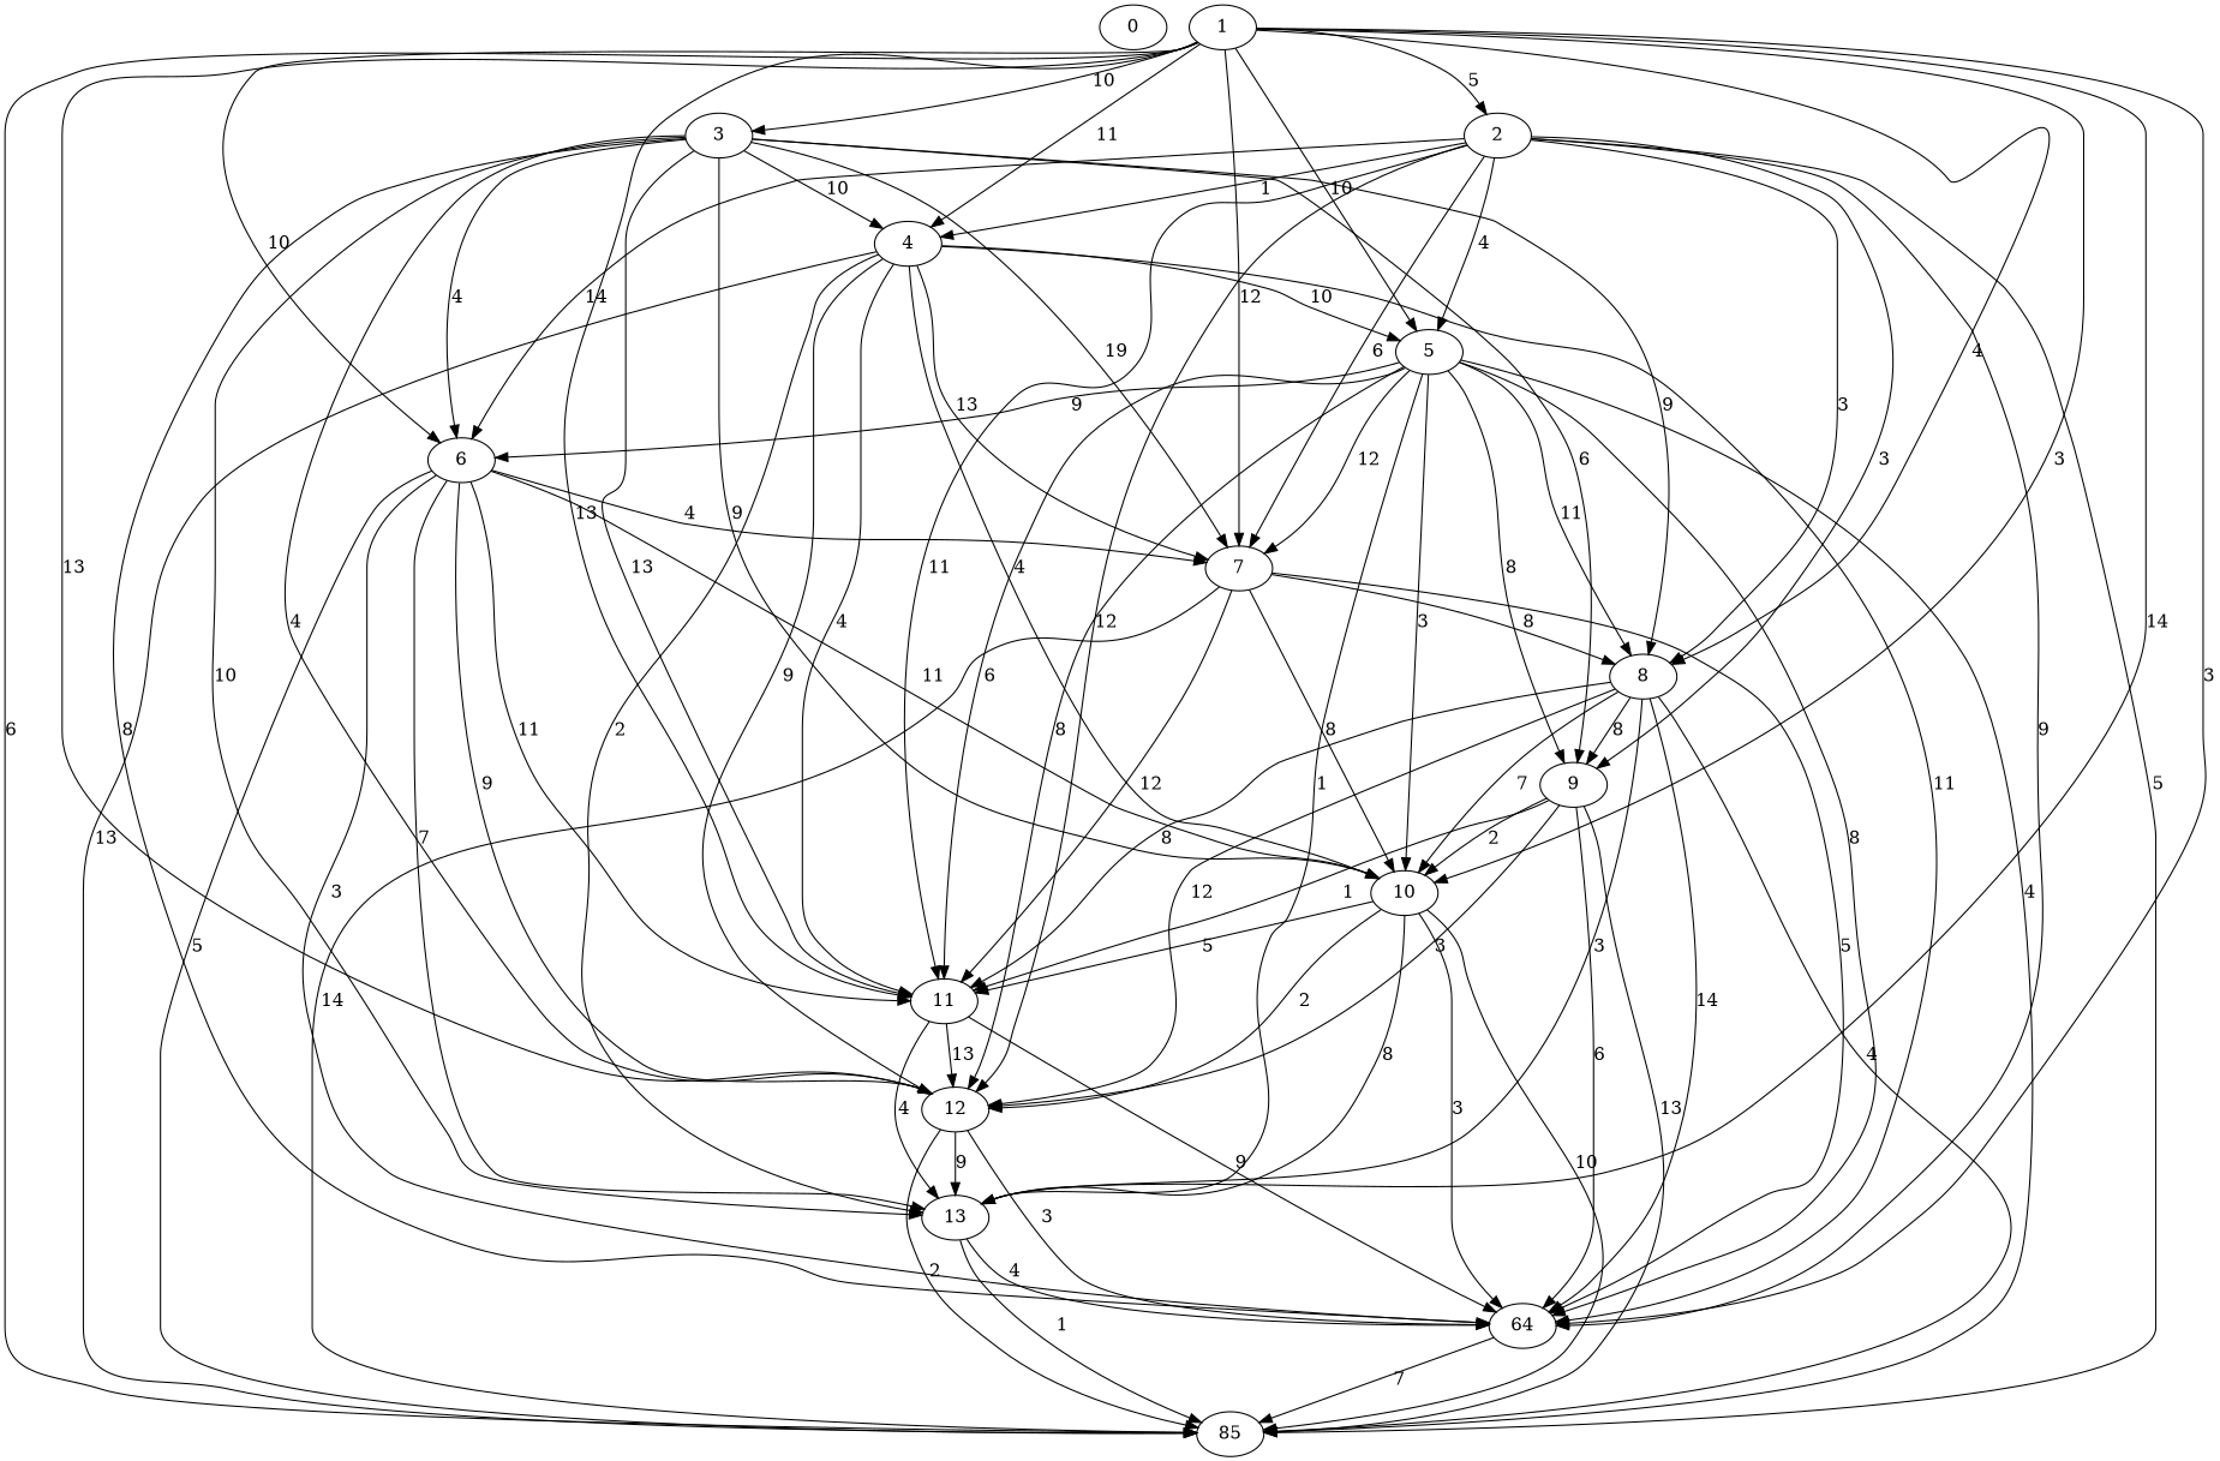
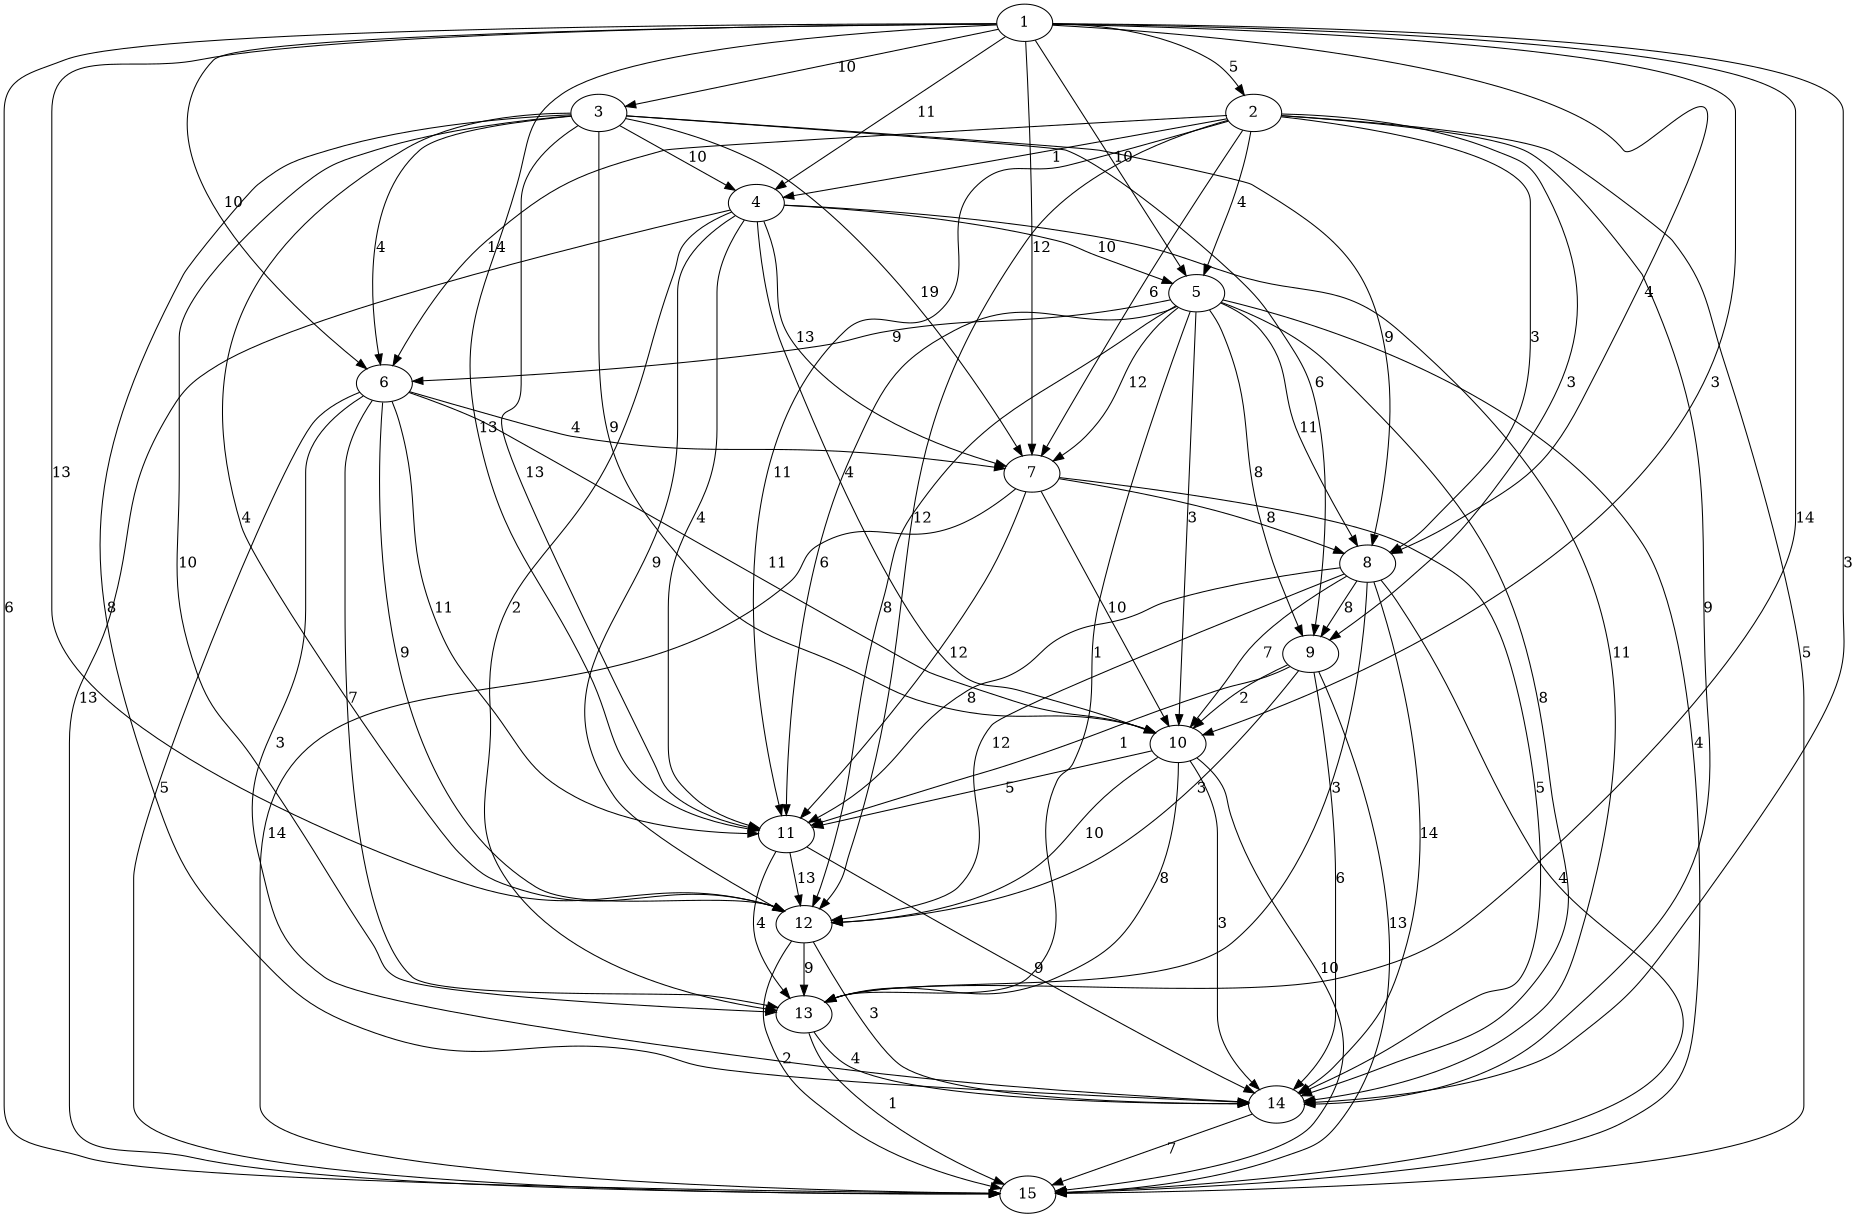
  digraph {
-   0
    1
    2
    3
    4
    5
    6
    7
    8
    10
    11
    12
    13
-   14 [label=64]
-   15 [label=85]
+   14
+   15
    9
    1 -> 2 [label=5]
    1 -> 3 [label=10]
    1 -> 4 [label=11]
    1 -> 5 [label=10]
    1 -> 6 [label=10]
    1 -> 7 [label=12]
    1 -> 8 [label=4]
    1 -> 10 [label=3]
    1 -> 11 [label=13]
    1 -> 12 [label=13]
    1 -> 13 [label=14]
    1 -> 14 [label=3]
    1 -> 15 [label=6]
    2 -> 4 [label=1]
    2 -> 5 [label=4]
    2 -> 6 [label=14]
    2 -> 7 [label=6]
    2 -> 8 [label=3]
    2 -> 11 [label=11]
    2 -> 12 [label=12]
    2 -> 14 [label=9]
    2 -> 15 [label=5]
    2 -> 9 [label=3]
    3 -> 4 [label=10]
    3 -> 6 [label=4]
    3 -> 7 [label=19]
    3 -> 8 [label=9]
    3 -> 10 [label=9]
    3 -> 11 [label=13]
    3 -> 12 [label=4]
    3 -> 13 [label=10]
    3 -> 14 [label=8]
    3 -> 9 [label=6]
    4 -> 5 [label=10]
    4 -> 7 [label=13]
    4 -> 10 [label=4]
    4 -> 11 [label=4]
    4 -> 12 [label=9]
    4 -> 13 [label=2]
    4 -> 14 [label=11]
    4 -> 15 [label=13]
    5 -> 6 [label=9]
    5 -> 7 [label=12]
    5 -> 8 [label=11]
    5 -> 10 [label=3]
    5 -> 11 [label=6]
    5 -> 12 [label=8]
    5 -> 13 [label=1]
    5 -> 14 [label=8]
    5 -> 15 [label=4]
    5 -> 9 [label=8]
    6 -> 7 [label=4]
    6 -> 10 [label=11]
    6 -> 11 [label=11]
    6 -> 12 [label=9]
    6 -> 13 [label=7]
    6 -> 14 [label=3]
    6 -> 15 [label=5]
    7 -> 8 [label=8]
-   7 -> 10 [label=8]
+   7 -> 10 [label=10]
    7 -> 11 [label=12]
    7 -> 14 [label=5]
    7 -> 15 [label=14]
    8 -> 10 [label=7]
    8 -> 11 [label=8]
    8 -> 12 [label=12]
    8 -> 13 [label=3]
    8 -> 14 [label=14]
    8 -> 15 [label=4]
    8 -> 9 [label=8]
    10 -> 11 [label=5]
-   10 -> 12 [label=2]
+   10 -> 12 [label=10]
    10 -> 13 [label=8]
    10 -> 14 [label=3]
    10 -> 15 [label=10]
    11 -> 12 [label=13]
    11 -> 13 [label=4]
    11 -> 14 [label=9]
    12 -> 13 [label=9]
    12 -> 14 [label=3]
    12 -> 15 [label=2]
    13 -> 14 [label=4]
    13 -> 15 [label=1]
    14 -> 15 [label=7]
    9 -> 10 [label=2]
    9 -> 11 [label=1]
    9 -> 12 [label=3]
    9 -> 14 [label=6]
    9 -> 15 [label=13]
  }
